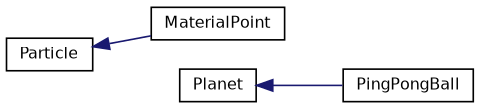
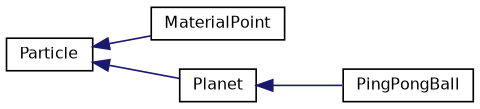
  digraph {
    rankdir=LR
    node [color=black fillcolor=white fontname=Helvetica fontsize=10 shape=record style=filled]
    edge [color=midnightblue dir=back fontname=Helvetica fontsize=10 labelfontname=Helvetica labelfontsize=10 style=solid]
    n1 [height=0.2 label=Particle width=0.4]
    n2 [height=0.2 label=MaterialPoint width=0.4]
    n3 [height=0.2 label=Planet width=0.4]
    n4 [height=0.2 label=PingPongBall width=0.4]
    n1 -> n2
+   n1 -> n3
    n3 -> n4
  }
